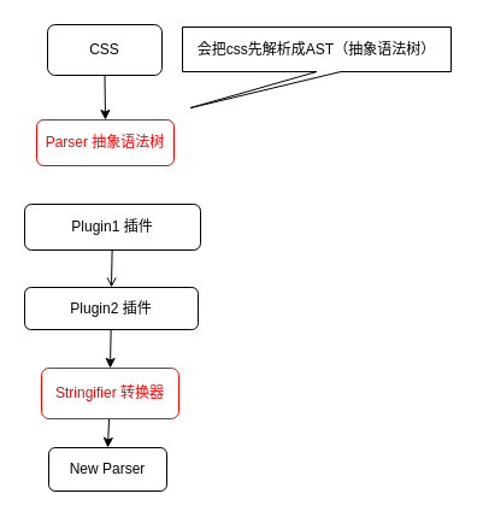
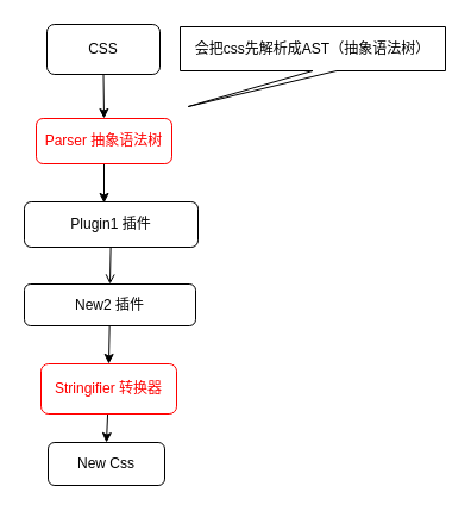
  <mxCell id="0" />
  <mxCell id="1" parent="0" />
  <mxCell id="2" style="edgeStyle=none;html=1;exitX=0.5;exitY=1;exitDx=0;exitDy=0;entryX=0.5;entryY=0;entryDx=0;entryDy=0;fontColor=#FF0000;strokeColor=#000000;" edge="1" parent="1" source="3" target="5"><mxGeometry relative="1" as="geometry" /></mxCell>
  <mxCell id="3" value="&lt;font color=&quot;#030303&quot;&gt;CSS&lt;/font&gt;" style="rounded=1;whiteSpace=wrap;html=1;fillColor=none;strokeColor=#000000;" parent="1" vertex="1"><mxGeometry x="39" y="20" width="95" height="42" as="geometry" /></mxCell>
+ <mxCell id="4" style="edgeStyle=none;html=1;entryX=0.459;entryY=0.026;entryDx=0;entryDy=0;entryPerimeter=0;strokeColor=#000000;fontColor=#FF0000;" edge="1" parent="1" source="5" target="8"><mxGeometry relative="1" as="geometry" /></mxCell>
  <mxCell id="5" value="&lt;font color=&quot;#ff0000&quot;&gt;Parser 抽象语法树&lt;/font&gt;" style="rounded=1;whiteSpace=wrap;html=1;fillColor=none;strokeColor=#FF0000;" vertex="1" parent="1"><mxGeometry x="30" y="99" width="114" height="38" as="geometry" /></mxCell>
  <mxCell id="6" value="会把css先解析成AST（抽象语法树）" style="shape=callout;whiteSpace=wrap;html=1;perimeter=calloutPerimeter;position2=0.03;" vertex="1" parent="1"><mxGeometry x="151" y="22" width="223" height="67" as="geometry" /></mxCell>
  <mxCell id="7" style="edgeStyle=none;html=1;entryX=0.5;entryY=0;entryDx=0;entryDy=0;strokeColor=#000000;fontColor=#FF0000;endArrow=open;" edge="1" parent="1" source="8" target="10"><mxGeometry relative="1" as="geometry" /></mxCell>
  <mxCell id="8" value="&lt;font color=&quot;#030303&quot;&gt;Plugin1 插件&lt;/font&gt;" style="rounded=1;whiteSpace=wrap;html=1;fillColor=none;strokeColor=#000000;" vertex="1" parent="1"><mxGeometry x="20" y="169" width="146" height="38" as="geometry" /></mxCell>
  <mxCell id="9" style="edgeStyle=none;html=1;entryX=0.5;entryY=0;entryDx=0;entryDy=0;strokeColor=#000000;fontColor=#FF0000;" edge="1" parent="1" source="10" target="12"><mxGeometry relative="1" as="geometry" /></mxCell>
- <mxCell id="10" value="&lt;font color=&quot;#030303&quot;&gt;Plugin2 插件&lt;/font&gt;" style="rounded=1;whiteSpace=wrap;html=1;fillColor=none;strokeColor=#000000;" vertex="1" parent="1"><mxGeometry x="20" y="238" width="144" height="35" as="geometry" /></mxCell>
+ <mxCell id="10" value="&lt;font color=&quot;#030303&quot;&gt;New2 插件&lt;/font&gt;" style="rounded=1;whiteSpace=wrap;html=1;fillColor=none;strokeColor=#000000;" vertex="1" parent="1"><mxGeometry x="20" y="238" width="144" height="35" as="geometry" /></mxCell>
  <mxCell id="11" style="edgeStyle=none;html=1;entryX=0.5;entryY=0;entryDx=0;entryDy=0;strokeColor=#000000;fontColor=#FF0000;" edge="1" parent="1" source="12" target="13"><mxGeometry relative="1" as="geometry" /></mxCell>
  <mxCell id="12" value="&lt;font color=&quot;#ff0000&quot;&gt;Stringifier 转换器&lt;/font&gt;" style="rounded=1;whiteSpace=wrap;html=1;fillColor=none;strokeColor=#FF0000;" vertex="1" parent="1"><mxGeometry x="34" y="305" width="114" height="42" as="geometry" /></mxCell>
- <mxCell id="13" value="&lt;font color=&quot;#030303&quot;&gt;New Parser&lt;/font&gt;" style="rounded=1;whiteSpace=wrap;html=1;fillColor=none;strokeColor=#000000;" vertex="1" parent="1"><mxGeometry x="40" y="371" width="98" height="36" as="geometry" /></mxCell>
+ <mxCell id="13" value="&lt;font color=&quot;#030303&quot;&gt;New Css&lt;/font&gt;" style="rounded=1;whiteSpace=wrap;html=1;fillColor=none;strokeColor=#000000;" vertex="1" parent="1"><mxGeometry x="40" y="371" width="98" height="36" as="geometry" /></mxCell>
